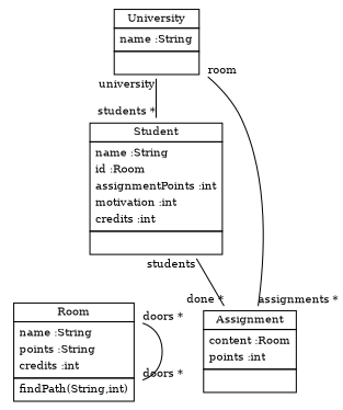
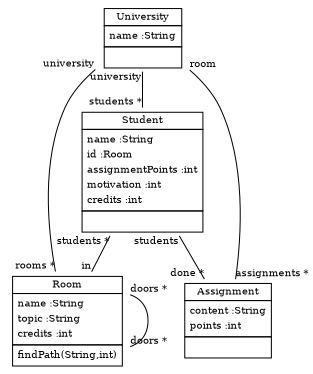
  digraph {
    node [fontsize=10 shape=none]
    edge [arrowhead=none fontsize=10 taillabel=university]
    n1 [label=<<table border='0' cellborder='1' cellspacing='0'> <tr> <td HREF="../examples/org/sdmlib/examples/studyrightWithAssignments/University.java">University</td> </tr> <tr><td><table border='0' cellborder='0' cellspacing='0'> <tr><td align='left'>name :String</td></tr>  </table></td></tr> <tr><td><table border='0' cellborder='0' cellspacing='0'> <tr><td> </td></tr> </table></td></tr> </table>>]
    n2 [label=<<table border='0' cellborder='1' cellspacing='0'> <tr> <td HREF="../examples/org/sdmlib/examples/studyrightWithAssignments/Student.java">Student</td> </tr> <tr><td><table border='0' cellborder='0' cellspacing='0'> <tr><td align='left'>name :String</td></tr> <tr><td align='left'>id :Room</td></tr> <tr><td align='left'>assignmentPoints :int</td></tr> <tr><td align='left'>motivation :int</td></tr> <tr><td align='left'>credits :int</td></tr>  </table></td></tr> <tr><td><table border='0' cellborder='0' cellspacing='0'> <tr><td> </td></tr> </table></td></tr> </table>>]
-   n3 [label=<<table border='0' cellborder='1' cellspacing='0'> <tr> <td HREF="../examples/org/sdmlib/examples/studyrightWithAssignments/Room.java">Room</td> </tr> <tr><td><table border='0' cellborder='0' cellspacing='0'> <tr><td align='left'>name :String</td></tr> <tr><td align='left'>points :String</td></tr> <tr><td align='left'>credits :int</td></tr>  </table></td></tr> <tr><td><table border='0' cellborder='0' cellspacing='0'> <tr><td align='left'>findPath(String,int)</td></tr>  </table></td></tr> </table>>]
-   n4 [label=<<table border='0' cellborder='1' cellspacing='0'> <tr> <td HREF="../examples/org/sdmlib/examples/studyrightWithAssignments/Assignment.java">Assignment</td> </tr> <tr><td><table border='0' cellborder='0' cellspacing='0'> <tr><td align='left'>content :Room</td></tr> <tr><td align='left'>points :int</td></tr>  </table></td></tr> <tr><td><table border='0' cellborder='0' cellspacing='0'> <tr><td> </td></tr> </table></td></tr> </table>>]
+   n3 [label=<<table border='0' cellborder='1' cellspacing='0'> <tr> <td HREF="../examples/org/sdmlib/examples/studyrightWithAssignments/Room.java">Room</td> </tr> <tr><td><table border='0' cellborder='0' cellspacing='0'> <tr><td align='left'>name :String</td></tr> <tr><td align='left'>topic :String</td></tr> <tr><td align='left'>credits :int</td></tr>  </table></td></tr> <tr><td><table border='0' cellborder='0' cellspacing='0'> <tr><td align='left'>findPath(String,int)</td></tr>  </table></td></tr> </table>>]
+   n4 [label=<<table border='0' cellborder='1' cellspacing='0'> <tr> <td HREF="../examples/org/sdmlib/examples/studyrightWithAssignments/Assignment.java">Assignment</td> </tr> <tr><td><table border='0' cellborder='0' cellspacing='0'> <tr><td align='left'>content :String</td></tr> <tr><td align='left'>points :int</td></tr>  </table></td></tr> <tr><td><table border='0' cellborder='0' cellspacing='0'> <tr><td> </td></tr> </table></td></tr> </table>>]
    n1 -> n2 [headlabel="students *"]
+   n1 -> n3 [headlabel="rooms *"]
    n1 -> n4 [headlabel="assignments *" taillabel=room]
+   n2 -> n3 [headlabel=in taillabel="students *"]
    n2 -> n4 [headlabel="done *" taillabel=students]
    n3 -> n3 [headlabel="doors *" taillabel="doors *"]
  }
